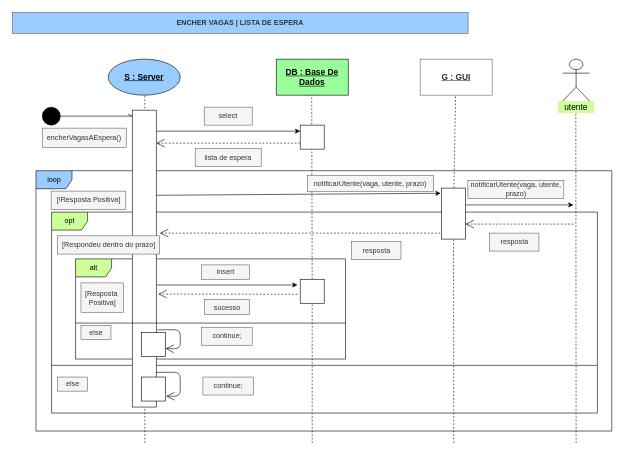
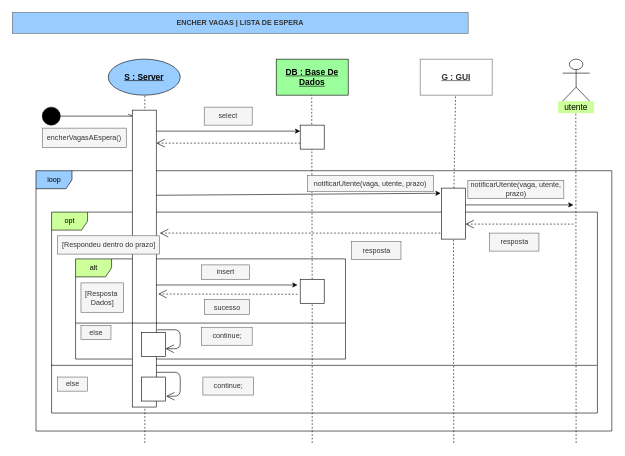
  <mxCell id="0" />
  <mxCell id="1" parent="0" />
  <mxCell id="2" value="loop" style="shape=umlFrame;whiteSpace=wrap;html=1;strokeColor=#000000;fillColor=#9ACDFF;" parent="1" vertex="1"><mxGeometry x="59.5" y="284" width="960" height="434" as="geometry" /></mxCell>
  <mxCell id="3" value="opt" style="shape=umlFrame;whiteSpace=wrap;html=1;strokeColor=#000000;fillColor=#CDFF9A;" parent="1" vertex="1"><mxGeometry x="85.5" y="353" width="910" height="335" as="geometry" /></mxCell>
  <mxCell id="4" value="" style="endArrow=open;endFill=1;endSize=12;html=1;exitX=0.99;exitY=0.855;exitDx=0;exitDy=0;exitPerimeter=0;entryX=1.025;entryY=0.85;entryDx=0;entryDy=0;entryPerimeter=0;" parent="1" edge="1"><mxGeometry width="160" relative="1" as="geometry"><mxPoint x="255.1" y="620.175" as="sourcePoint" /><mxPoint x="276.5" y="660" as="targetPoint" /><Array as="points"><mxPoint x="300" y="620" /><mxPoint x="300" y="660" /></Array></mxGeometry></mxCell>
  <mxCell id="5" value="" style="line;strokeWidth=1;fillColor=none;align=left;verticalAlign=middle;spacingTop=-1;spacingLeft=3;spacingRight=3;rotatable=0;labelPosition=right;points=[];portConstraint=eastwest;" parent="1" vertex="1"><mxGeometry x="84.5" y="604.5" width="910" height="8" as="geometry" /></mxCell>
  <mxCell id="6" value="alt" style="shape=umlFrame;whiteSpace=wrap;html=1;strokeColor=#000000;fillColor=#CDFF9A;" parent="1" vertex="1"><mxGeometry x="125.5" y="431" width="450" height="167" as="geometry" /></mxCell>
  <mxCell id="7" value="&lt;b&gt;ENCHER VAGAS | LISTA DE ESPERA&lt;/b&gt;" style="text;html=1;align=center;verticalAlign=middle;whiteSpace=wrap;rounded=0;strokeColor=#666666;fontColor=#333333;fillColor=#9ACDFF;" parent="1" vertex="1"><mxGeometry x="20" y="20" width="760" height="35" as="geometry" /></mxCell>
  <mxCell id="8" value="&lt;font style=&quot;font-size: 14px&quot;&gt;&lt;u&gt;&lt;b&gt;G : GUI&lt;/b&gt;&lt;/u&gt;&lt;/font&gt;" style="rounded=0;whiteSpace=wrap;html=1;strokeColor=#666666;fontColor=#333333;fillColor=#ffffff;" parent="1" vertex="1"><mxGeometry x="700" y="98" width="120" height="60" as="geometry" /></mxCell>
  <mxCell id="9" value="" style="endArrow=none;dashed=1;html=1;rounded=1;" parent="1" source="45" edge="1"><mxGeometry width="50" height="50" relative="1" as="geometry"><mxPoint x="519" y="658" as="sourcePoint" /><mxPoint x="519.17" y="158" as="targetPoint" /></mxGeometry></mxCell>
  <mxCell id="10" value="" style="endArrow=none;dashed=1;html=1;rounded=1;" parent="1" source="40" edge="1"><mxGeometry width="50" height="50" relative="1" as="geometry"><mxPoint x="759" y="658" as="sourcePoint" /><mxPoint x="759" y="158" as="targetPoint" /></mxGeometry></mxCell>
  <mxCell id="11" value="" style="shape=umlActor;verticalLabelPosition=bottom;verticalAlign=top;html=1;outlineConnect=0;" parent="1" vertex="1"><mxGeometry x="937.5" y="98" width="45" height="70" as="geometry" /></mxCell>
  <mxCell id="12" value="&lt;font style=&quot;font-size: 14px&quot;&gt;&lt;b&gt;&lt;u&gt;S : Server&lt;/u&gt;&lt;/b&gt;&lt;/font&gt;" style="ellipse;whiteSpace=wrap;html=1;fillColor=#9ACDFF;" parent="1" vertex="1"><mxGeometry x="180" y="98" width="120" height="60" as="geometry" /></mxCell>
  <mxCell id="13" value="&lt;span style=&quot;font-size: 14px&quot;&gt;&lt;b&gt;&lt;u&gt;DB : Base De Dados&lt;/u&gt;&lt;/b&gt;&lt;/span&gt;" style="rounded=0;whiteSpace=wrap;html=1;fillColor=#9AFF9A;" parent="1" vertex="1"><mxGeometry x="460" y="98" width="120" height="60" as="geometry" /></mxCell>
  <mxCell id="14" value="&lt;font style=&quot;font-size: 14px&quot;&gt;utente&lt;/font&gt;" style="text;html=1;align=center;verticalAlign=middle;whiteSpace=wrap;rounded=0;fillColor=#CDFF9A;" parent="1" vertex="1"><mxGeometry x="930" y="168" width="60" height="20" as="geometry" /></mxCell>
  <mxCell id="15" value="" style="endArrow=none;dashed=1;html=1;entryX=0.508;entryY=0.987;entryDx=0;entryDy=0;entryPerimeter=0;" parent="1" target="12" edge="1"><mxGeometry width="50" height="50" relative="1" as="geometry"><mxPoint x="241" y="738" as="sourcePoint" /><mxPoint x="242.5" y="163" as="targetPoint" /></mxGeometry></mxCell>
  <mxCell id="16" value="" style="ellipse;whiteSpace=wrap;html=1;aspect=fixed;fillColor=#000000;" parent="1" vertex="1"><mxGeometry x="70" y="178" width="30" height="30" as="geometry" /></mxCell>
  <mxCell id="17" value="" style="endArrow=openAsync;html=1;endFill=0;" parent="1" source="16" edge="1"><mxGeometry width="50" height="50" relative="1" as="geometry"><mxPoint x="540" y="253" as="sourcePoint" /><mxPoint x="220" y="193" as="targetPoint" /></mxGeometry></mxCell>
  <mxCell id="18" value="encherVagasAEspera()" style="text;html=1;strokeColor=#666666;align=center;verticalAlign=middle;whiteSpace=wrap;rounded=0;fillColor=#f5f5f5;fontColor=#333333;" parent="1" vertex="1"><mxGeometry x="70" y="213" width="140" height="32" as="geometry" /></mxCell>
  <mxCell id="19" value="" style="endArrow=classic;html=1;" parent="1" edge="1"><mxGeometry width="50" height="50" relative="1" as="geometry"><mxPoint x="260" y="218" as="sourcePoint" /><mxPoint x="500" y="218" as="targetPoint" /></mxGeometry></mxCell>
  <mxCell id="20" value="select" style="text;html=1;strokeColor=#666666;align=center;verticalAlign=middle;whiteSpace=wrap;rounded=0;fillColor=#f5f5f5;fontColor=#333333;" parent="1" vertex="1"><mxGeometry x="340" y="178" width="80" height="30" as="geometry" /></mxCell>
  <mxCell id="21" value="" style="endArrow=open;endFill=1;endSize=12;html=1;dashed=1;" parent="1" edge="1"><mxGeometry width="160" relative="1" as="geometry"><mxPoint x="500" y="238" as="sourcePoint" /><mxPoint x="260" y="238" as="targetPoint" /></mxGeometry></mxCell>
- <mxCell id="22" value="lista de espera" style="text;html=1;strokeColor=#666666;align=center;verticalAlign=middle;whiteSpace=wrap;rounded=0;fillColor=#f5f5f5;fontColor=#333333;" parent="1" vertex="1"><mxGeometry x="325" y="247" width="110" height="30" as="geometry" /></mxCell>
  <mxCell id="23" value="" style="endArrow=classic;html=1;entryX=-0.035;entryY=0.101;entryDx=0;entryDy=0;entryPerimeter=0;" parent="1" target="40" edge="1"><mxGeometry width="50" height="50" relative="1" as="geometry"><mxPoint x="255.5" y="325" as="sourcePoint" /><mxPoint x="775.5" y="325" as="targetPoint" /></mxGeometry></mxCell>
  <mxCell id="24" value="" style="endArrow=none;dashed=1;html=1;rounded=1;" parent="1" edge="1"><mxGeometry width="50" height="50" relative="1" as="geometry"><mxPoint x="960" y="738" as="sourcePoint" /><mxPoint x="959.5" y="188" as="targetPoint" /></mxGeometry></mxCell>
  <mxCell id="25" value="notificarUtente(vaga, utente, prazo)" style="text;html=1;strokeColor=#666666;align=center;verticalAlign=middle;whiteSpace=wrap;rounded=0;fillColor=#f5f5f5;fontColor=#333333;" parent="1" vertex="1"><mxGeometry x="512" y="292" width="210" height="27" as="geometry" /></mxCell>
  <mxCell id="26" value="" style="endArrow=classic;html=1;" parent="1" edge="1"><mxGeometry width="50" height="50" relative="1" as="geometry"><mxPoint x="775.5" y="341" as="sourcePoint" /><mxPoint x="955.5" y="341" as="targetPoint" /></mxGeometry></mxCell>
  <mxCell id="27" value="" style="endArrow=open;endFill=1;endSize=12;html=1;dashed=1;" parent="1" edge="1"><mxGeometry width="160" relative="1" as="geometry"><mxPoint x="955.5" y="373" as="sourcePoint" /><mxPoint x="775.5" y="373" as="targetPoint" /></mxGeometry></mxCell>
  <mxCell id="28" value="resposta" style="text;html=1;strokeColor=#666666;align=center;verticalAlign=middle;whiteSpace=wrap;rounded=0;fillColor=#f5f5f5;fontColor=#333333;" parent="1" vertex="1"><mxGeometry x="815.5" y="388" width="82.5" height="30" as="geometry" /></mxCell>
  <mxCell id="29" value="" style="endArrow=open;endFill=1;endSize=12;html=1;dashed=1;" parent="1" edge="1"><mxGeometry width="160" relative="1" as="geometry"><mxPoint x="775.5" y="388" as="sourcePoint" /><mxPoint x="266" y="388" as="targetPoint" /></mxGeometry></mxCell>
  <mxCell id="30" value="resposta" style="text;html=1;strokeColor=#666666;align=center;verticalAlign=middle;whiteSpace=wrap;rounded=0;fillColor=#f5f5f5;fontColor=#333333;" parent="1" vertex="1"><mxGeometry x="585.5" y="402" width="82.5" height="30" as="geometry" /></mxCell>
  <mxCell id="31" value="" style="endArrow=classic;html=1;" parent="1" edge="1"><mxGeometry width="50" height="50" relative="1" as="geometry"><mxPoint x="255.5" y="474.5" as="sourcePoint" /><mxPoint x="495.5" y="474.5" as="targetPoint" /></mxGeometry></mxCell>
  <mxCell id="32" value="insert" style="text;html=1;strokeColor=#666666;align=center;verticalAlign=middle;whiteSpace=wrap;rounded=0;fillColor=#f5f5f5;fontColor=#333333;" parent="1" vertex="1"><mxGeometry x="335.5" y="441" width="80" height="24" as="geometry" /></mxCell>
  <mxCell id="33" value="" style="endArrow=open;endFill=1;endSize=12;html=1;dashed=1;entryX=1.085;entryY=0.64;entryDx=0;entryDy=0;entryPerimeter=0;" parent="1" edge="1"><mxGeometry width="160" relative="1" as="geometry"><mxPoint x="495.5" y="490" as="sourcePoint" /><mxPoint x="263.4" y="489.6" as="targetPoint" /></mxGeometry></mxCell>
  <mxCell id="34" value="sucesso" style="text;html=1;strokeColor=#666666;align=center;verticalAlign=middle;whiteSpace=wrap;rounded=0;fillColor=#f5f5f5;fontColor=#333333;" parent="1" vertex="1"><mxGeometry x="340.5" y="499" width="75" height="25" as="geometry" /></mxCell>
  <mxCell id="35" value="" style="rounded=0;whiteSpace=wrap;html=1;strokeColor=#000000;fillColor=#FFFFFF;" parent="1" vertex="1"><mxGeometry x="500" y="208" width="40" height="40" as="geometry" /></mxCell>
  <mxCell id="36" value="" style="endArrow=none;dashed=1;html=1;rounded=1;" parent="1" target="40" edge="1"><mxGeometry width="50" height="50" relative="1" as="geometry"><mxPoint x="756" y="738" as="sourcePoint" /><mxPoint x="754.5" y="221" as="targetPoint" /></mxGeometry></mxCell>
  <mxCell id="37" value="" style="rounded=0;whiteSpace=wrap;html=1;strokeColor=#000000;fillColor=#FFFFFF;" parent="1" vertex="1"><mxGeometry x="220" y="183" width="40" height="495" as="geometry" /></mxCell>
  <mxCell id="38" value="notificarUtente(vaga, utente, prazo)" style="text;html=1;strokeColor=#666666;align=center;verticalAlign=middle;whiteSpace=wrap;rounded=0;fillColor=#f5f5f5;fontColor=#333333;" parent="1" vertex="1"><mxGeometry x="779.5" y="300" width="160" height="30" as="geometry" /></mxCell>
  <mxCell id="39" value="[Respondeu dentro do prazo]" style="text;html=1;strokeColor=#666666;align=center;verticalAlign=middle;whiteSpace=wrap;rounded=0;fillColor=#f5f5f5;fontColor=#333333;" parent="1" vertex="1"><mxGeometry x="95.5" y="392.5" width="170" height="30.5" as="geometry" /></mxCell>
  <mxCell id="40" value="" style="rounded=0;whiteSpace=wrap;html=1;strokeColor=#000000;fillColor=#FFFFFF;" parent="1" vertex="1"><mxGeometry x="735.5" y="313" width="40" height="85" as="geometry" /></mxCell>
  <mxCell id="41" value="else" style="text;html=1;strokeColor=#666666;align=center;verticalAlign=middle;whiteSpace=wrap;rounded=0;fillColor=#f5f5f5;fontColor=#333333;" parent="1" vertex="1"><mxGeometry x="95.5" y="628" width="50" height="23.5" as="geometry" /></mxCell>
  <mxCell id="42" value="" style="rounded=0;whiteSpace=wrap;html=1;strokeColor=#000000;fillColor=#FFFFFF;" parent="1" vertex="1"><mxGeometry x="235.5" y="628" width="40" height="40" as="geometry" /></mxCell>
  <mxCell id="43" value="continue;" style="text;html=1;strokeColor=#666666;align=center;verticalAlign=middle;whiteSpace=wrap;rounded=0;fillColor=#f5f5f5;fontColor=#333333;" parent="1" vertex="1"><mxGeometry x="337.75" y="628" width="84.5" height="30" as="geometry" /></mxCell>
- <mxCell id="44" value="[Resposta&amp;nbsp;&lt;br&gt;Positiva]" style="text;html=1;strokeColor=#666666;align=center;verticalAlign=middle;whiteSpace=wrap;rounded=0;fillColor=#f5f5f5;fontColor=#333333;" parent="1" vertex="1"><mxGeometry x="134.5" y="471" width="71" height="49" as="geometry" /></mxCell>
+ <mxCell id="44" value="[Resposta&amp;nbsp;&lt;br&gt;Dados]" style="text;html=1;strokeColor=#666666;align=center;verticalAlign=middle;whiteSpace=wrap;rounded=0;fillColor=#f5f5f5;fontColor=#333333;" parent="1" vertex="1"><mxGeometry x="134.5" y="471" width="71" height="49" as="geometry" /></mxCell>
  <mxCell id="45" value="" style="rounded=0;whiteSpace=wrap;html=1;strokeColor=#000000;fillColor=#FFFFFF;" parent="1" vertex="1"><mxGeometry x="500" y="465" width="40" height="40" as="geometry" /></mxCell>
  <mxCell id="46" value="" style="endArrow=none;dashed=1;html=1;rounded=1;" parent="1" target="45" edge="1"><mxGeometry width="50" height="50" relative="1" as="geometry"><mxPoint x="520" y="738" as="sourcePoint" /><mxPoint x="514.67" y="221" as="targetPoint" /></mxGeometry></mxCell>
  <mxCell id="47" value="" style="line;strokeWidth=1;fillColor=none;align=left;verticalAlign=middle;spacingTop=-1;spacingLeft=3;spacingRight=3;rotatable=0;labelPosition=right;points=[];portConstraint=eastwest;" parent="1" vertex="1"><mxGeometry x="125.5" y="534" width="450" height="8" as="geometry" /></mxCell>
  <mxCell id="48" value="else" style="text;html=1;strokeColor=#666666;align=center;verticalAlign=middle;whiteSpace=wrap;rounded=0;fillColor=#f5f5f5;fontColor=#333333;" parent="1" vertex="1"><mxGeometry x="134.5" y="542" width="50" height="23.5" as="geometry" /></mxCell>
- <mxCell id="49" value="[!Resposta Positiva]" style="text;html=1;strokeColor=#666666;align=center;verticalAlign=middle;whiteSpace=wrap;rounded=0;fillColor=#f5f5f5;fontColor=#333333;" parent="1" vertex="1"><mxGeometry x="84.75" y="318" width="124.5" height="30.5" as="geometry" /></mxCell>
  <mxCell id="50" value="" style="rounded=0;whiteSpace=wrap;html=1;strokeColor=#000000;fillColor=#FFFFFF;" parent="1" vertex="1"><mxGeometry x="235.5" y="554" width="40" height="40" as="geometry" /></mxCell>
  <mxCell id="51" value="" style="endArrow=open;endFill=1;endSize=12;html=1;exitX=1.045;exitY=0.756;exitDx=0;exitDy=0;exitPerimeter=0;entryX=0.998;entryY=0.665;entryDx=0;entryDy=0;entryPerimeter=0;" parent="1" target="50" edge="1"><mxGeometry width="160" relative="1" as="geometry"><mxPoint x="261.8" y="549.34" as="sourcePoint" /><mxPoint x="610" y="525" as="targetPoint" /><Array as="points"><mxPoint x="300" y="549" /><mxPoint x="300" y="581" /></Array></mxGeometry></mxCell>
  <mxCell id="52" value="continue;" style="text;html=1;strokeColor=#666666;align=center;verticalAlign=middle;whiteSpace=wrap;rounded=0;fillColor=#f5f5f5;fontColor=#333333;" parent="1" vertex="1"><mxGeometry x="335.5" y="545" width="84.5" height="30" as="geometry" /></mxCell>
